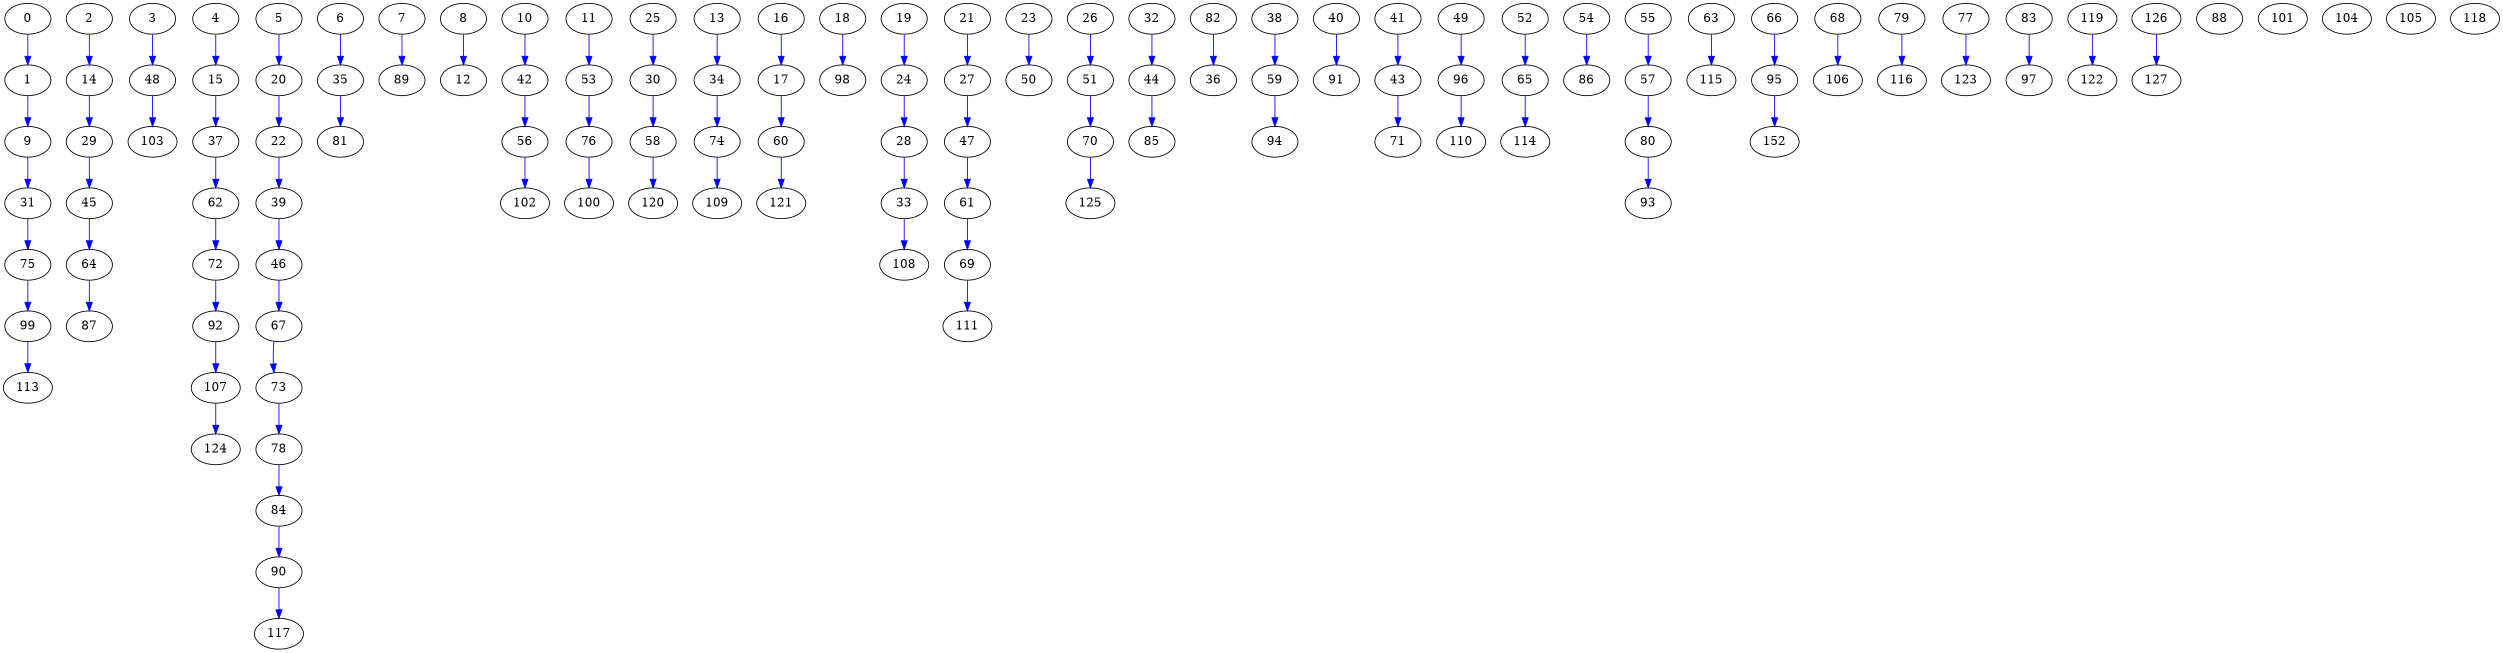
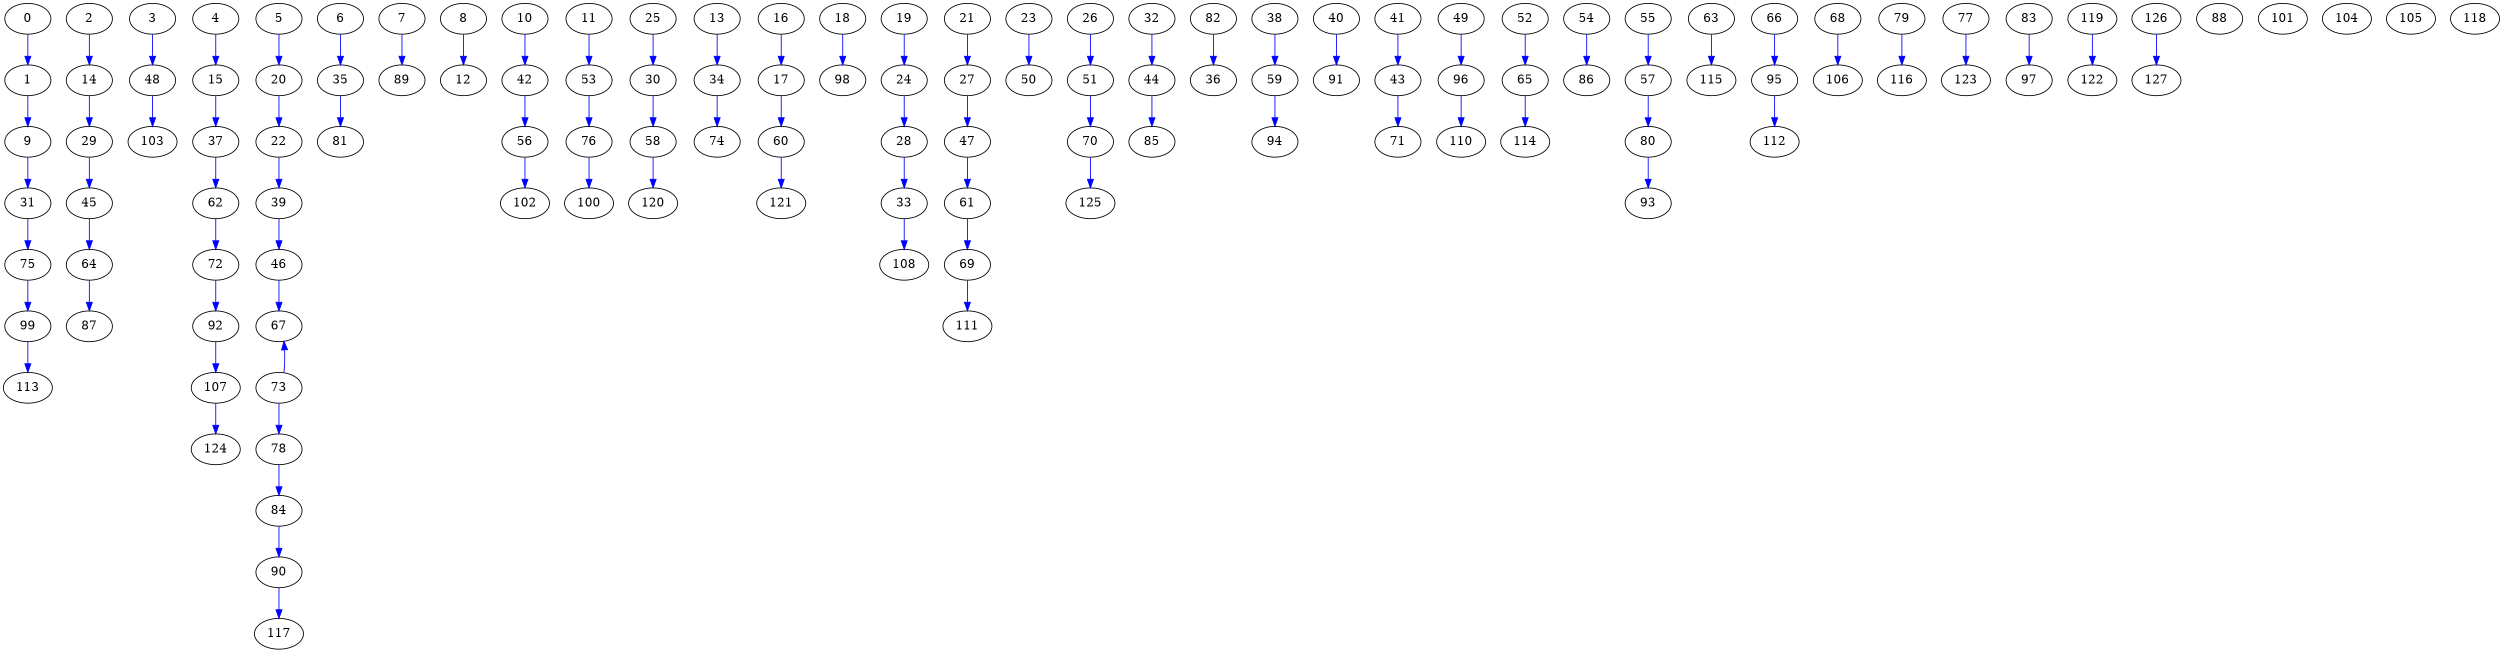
  digraph {
    edge [color=blue]
    0
    1
    9
    2
    14
    3
    48
    4
    15
    5
    20
    6
    35
    7
    89
    8
    12
    31
    10
    42
    11
    53
    25
    13
    34
    29
    37
    16
    17
    60
    18
    98
    19
    24
    22
    21
    27
    39
    23
    50
    28
    30
    26
    51
    47
    33
    45
    58
    75
    32
    44
    108
    74
    81
    36
    82
    62
    38
    59
    46
    40
    91
    41
    43
    56
    71
    85
    64
    67
    61
    103
    49
    96
    70
    52
    65
    76
    54
    86
    55
    57
    102
    80
    120
    94
    121
    69
    72
    63
    115
    87
    114
    66
    95
    73
    68
    106
    111
    125
    79
    92
    78
-   109
    99
    100
    77
    123
    84
    116
    93
    83
    97
    90
    117
    107
-   112 [label=152]
+   112
    110
    113
    124
    119
    122
    126
    127
    88
    101
    104
    105
    118
    subgraph sub_1 {
      0
      1
      9
      2
      14
      3
      48
      4
      15
      5
      20
      6
      35
      7
      89
      8
      12
      31
      10
      42
      11
      53
      25
      13
      34
      29
      37
      16
      17
      60
      18
      98
      19
      24
      22
      21
      27
      39
      23
      50
      28
      30
      26
      51
      47
      33
      45
      58
      75
      32
      44
      108
      74
      81
      36
      82
      62
      38
      59
      46
      40
      91
      41
      43
      56
      71
      85
      64
      67
      61
      103
      49
      96
      70
      52
      65
      76
      54
      86
      55
      57
      102
      80
      120
      94
      121
      69
      72
      63
      115
      87
      114
      66
      95
      73
      68
      106
      111
      125
      79
      92
      78
-     109
      99
      100
      77
      123
      84
      116
      93
      83
      97
      90
      117
      107
      112
      110
      113
      124
      119
      122
      126
      127
    }
    0 -> 1
    1 -> 9
    9 -> 31
    2 -> 14
    14 -> 29
    3 -> 48
    48 -> 103
    4 -> 15
    15 -> 37
    5 -> 20
    20 -> 22
    6 -> 35
    35 -> 81
    7 -> 89
    8 -> 12
    31 -> 75
    10 -> 42
    42 -> 56
    11 -> 53
    53 -> 76
    25 -> 30
    13 -> 34
    34 -> 74
    29 -> 45
    37 -> 62
    16 -> 17
    17 -> 60
    60 -> 121
    18 -> 98
    19 -> 24
    24 -> 28
    22 -> 39
    21 -> 27
    27 -> 47
    39 -> 46
    23 -> 50
    28 -> 33
    30 -> 58
    26 -> 51
    51 -> 70
    47 -> 61
    33 -> 108
    45 -> 64
    58 -> 120
    75 -> 99
    32 -> 44
    44 -> 85
-   74 -> 109
    82 -> 36
    62 -> 72
    38 -> 59
    59 -> 94
    46 -> 67
    40 -> 91
    41 -> 43
    43 -> 71
    56 -> 102
    64 -> 87
-   67 -> 73
+   73 -> 67
    61 -> 69
    49 -> 96
    96 -> 110
    70 -> 125
    52 -> 65
    65 -> 114
    76 -> 100
    54 -> 86
    55 -> 57
    57 -> 80
    80 -> 93
    69 -> 111
    72 -> 92
    63 -> 115
    66 -> 95
    95 -> 112
    73 -> 78
    68 -> 106
    79 -> 116
    92 -> 107
    78 -> 84
    99 -> 113
    77 -> 123
    84 -> 90
    83 -> 97
    90 -> 117
    107 -> 124
    119 -> 122
    126 -> 127
  }
